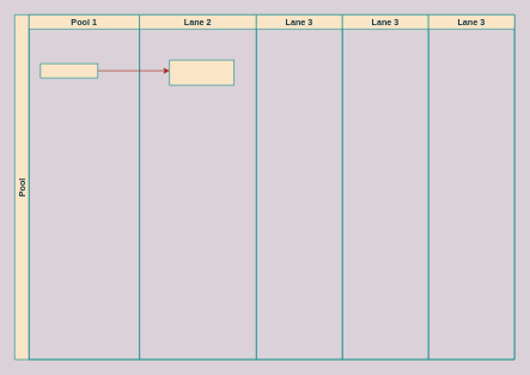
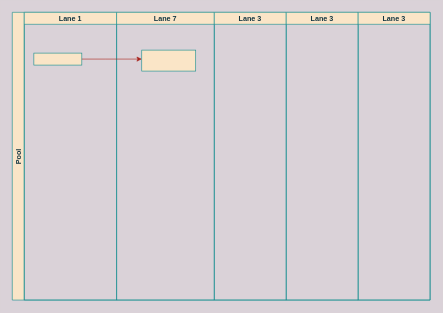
  <mxCell id="0" />
  <mxCell id="1" parent="0" />
  <mxCell id="2" value="Pool" style="swimlane;childLayout=stackLayout;resizeParent=1;resizeParentMax=0;startSize=20;horizontal=0;horizontalStack=1;rounded=0;sketch=0;fontColor=#143642;strokeColor=#0F8B8D;fillColor=#FAE5C7;" vertex="1" parent="1"><mxGeometry x="20" y="20" width="697" height="480" as="geometry" /></mxCell>
- <mxCell id="3" value="Pool 1" style="swimlane;startSize=20;rounded=0;sketch=0;fontColor=#143642;strokeColor=#0F8B8D;fillColor=#FAE5C7;" vertex="1" parent="2"><mxGeometry x="20" width="154" height="480" as="geometry" /></mxCell>
+ <mxCell id="3" value="Lane 1" style="swimlane;startSize=20;rounded=0;sketch=0;fontColor=#143642;strokeColor=#0F8B8D;fillColor=#FAE5C7;" vertex="1" parent="2"><mxGeometry x="20" width="154" height="480" as="geometry" /></mxCell>
  <mxCell id="4" value="" style="rounded=0;whiteSpace=wrap;html=1;sketch=0;fontColor=#143642;strokeColor=#0F8B8D;fillColor=#FAE5C7;" vertex="1" parent="3"><mxGeometry x="16" y="68" width="80" height="20" as="geometry" /></mxCell>
- <mxCell id="5" value="Lane 2" style="swimlane;startSize=20;rounded=0;sketch=0;fontColor=#143642;strokeColor=#0F8B8D;fillColor=#FAE5C7;" vertex="1" parent="2"><mxGeometry x="174" width="163" height="480" as="geometry" /></mxCell>
+ <mxCell id="5" value="Lane 7" style="swimlane;startSize=20;rounded=0;sketch=0;fontColor=#143642;strokeColor=#0F8B8D;fillColor=#FAE5C7;" vertex="1" parent="2"><mxGeometry x="174" width="163" height="480" as="geometry" /></mxCell>
  <mxCell id="6" value="" style="rounded=0;whiteSpace=wrap;html=1;sketch=0;fontColor=#143642;strokeColor=#0F8B8D;fillColor=#FAE5C7;" vertex="1" parent="5"><mxGeometry x="42" y="63" width="90" height="35" as="geometry" /></mxCell>
  <mxCell id="7" value="Lane 3" style="swimlane;startSize=20;rounded=0;sketch=0;fontColor=#143642;strokeColor=#0F8B8D;fillColor=#FAE5C7;" vertex="1" parent="2"><mxGeometry x="337" width="120" height="480" as="geometry" /></mxCell>
  <mxCell id="8" value="Lane 3" style="swimlane;startSize=20;rounded=0;sketch=0;fontColor=#143642;strokeColor=#0F8B8D;fillColor=#FAE5C7;" vertex="1" parent="2"><mxGeometry x="457" width="120" height="480" as="geometry" /></mxCell>
  <mxCell id="9" value="Lane 3" style="swimlane;startSize=20;rounded=0;sketch=0;fontColor=#143642;strokeColor=#0F8B8D;fillColor=#FAE5C7;" vertex="1" parent="2"><mxGeometry x="577" width="120" height="480" as="geometry" /></mxCell>
  <mxCell id="10" style="edgeStyle=elbowEdgeStyle;rounded=1;sketch=0;orthogonalLoop=1;jettySize=auto;elbow=vertical;html=1;exitX=1;exitY=0.5;exitDx=0;exitDy=0;fontColor=#143642;strokeColor=#A8201A;fillColor=#FAE5C7;" edge="1" parent="2" source="4" target="6"><mxGeometry relative="1" as="geometry" /></mxCell>
